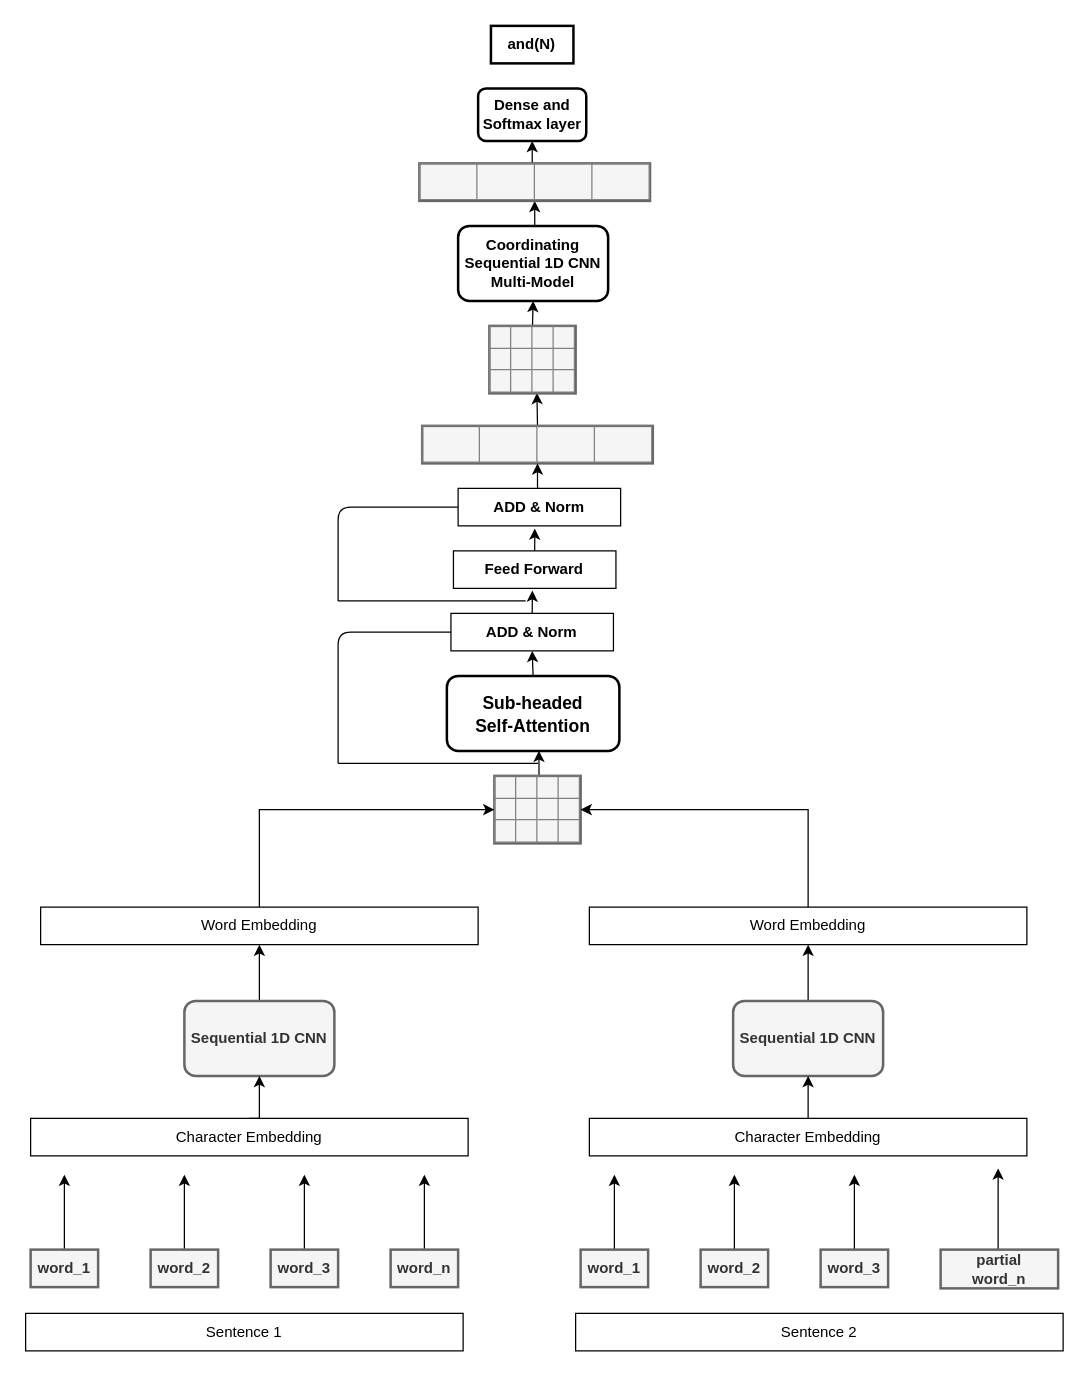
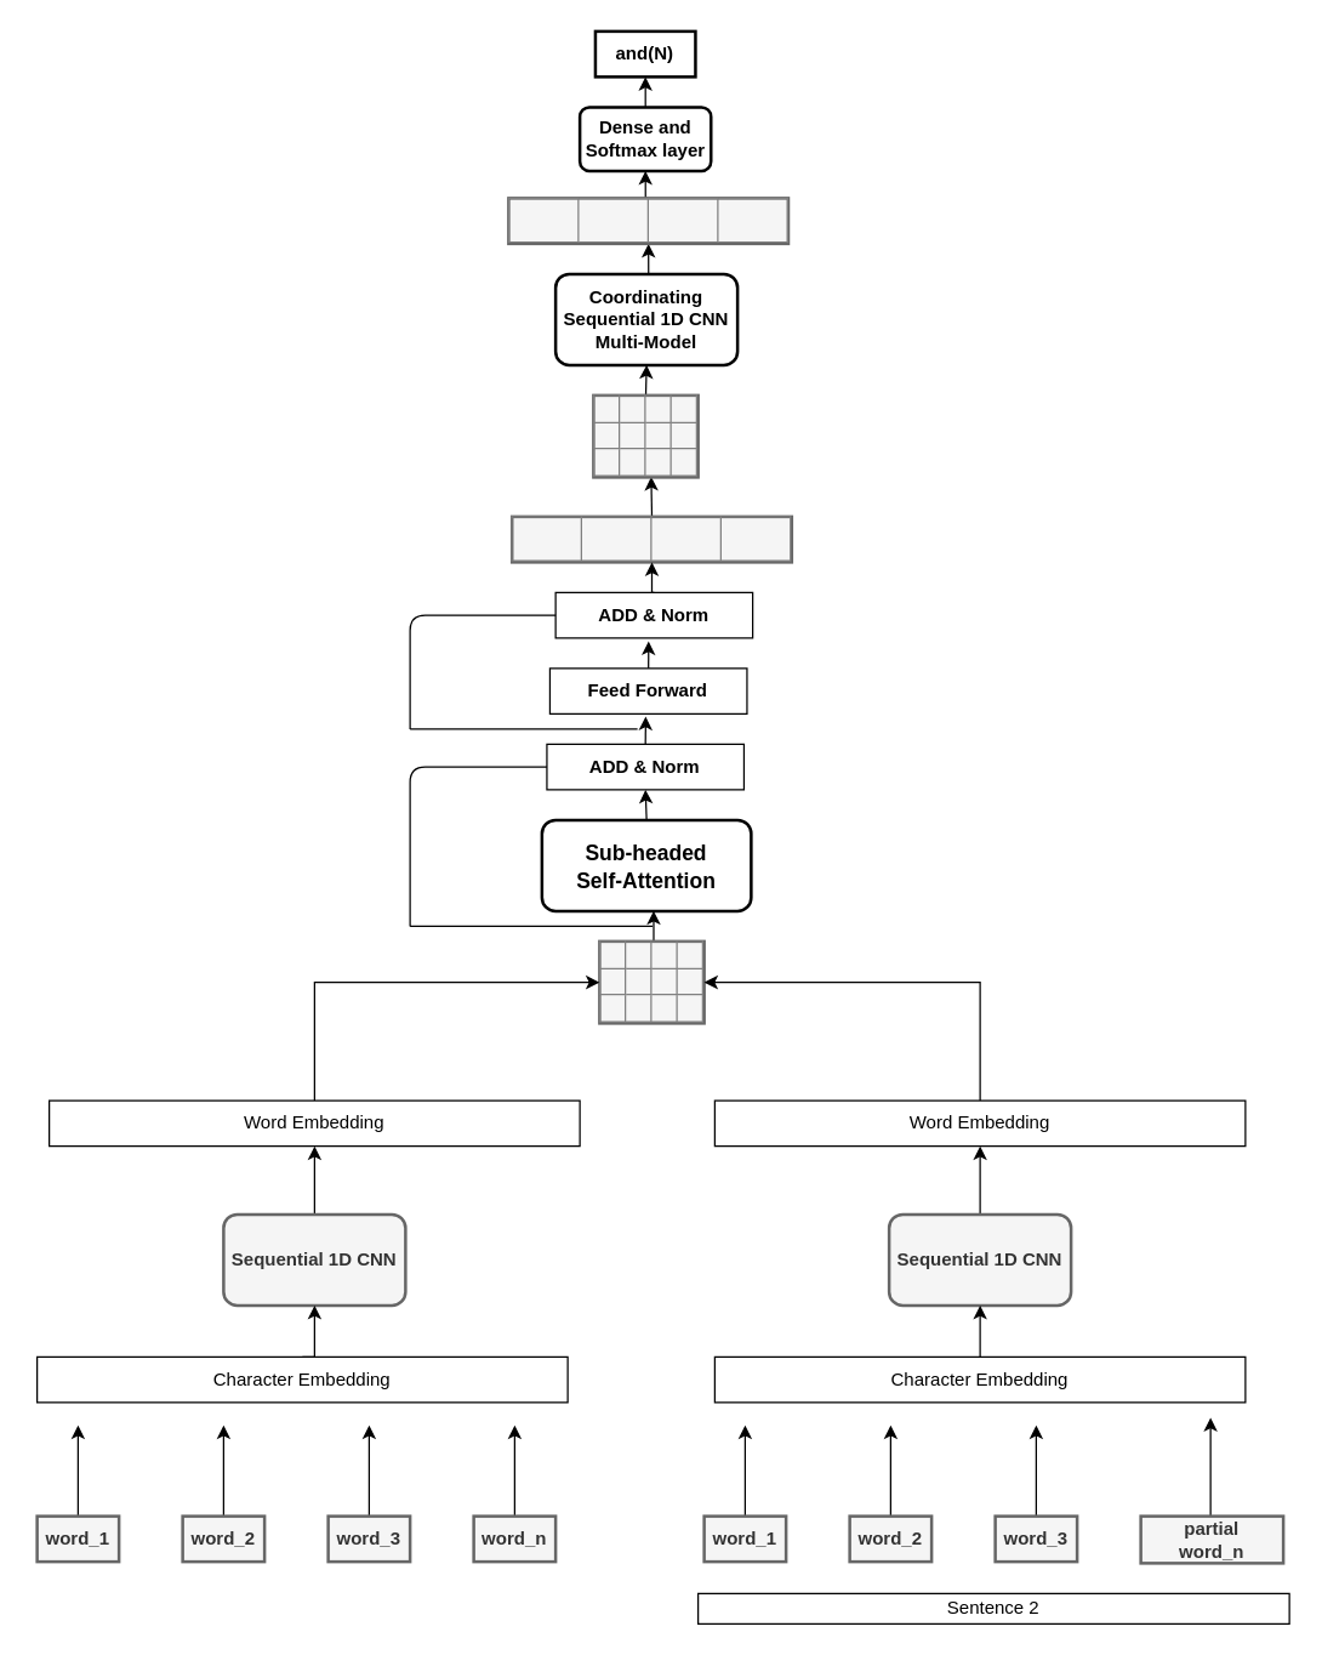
  <mxCell id="0" />
  <mxCell id="1" parent="0" />
  <mxCell id="2" style="edgeStyle=orthogonalEdgeStyle;rounded=0;orthogonalLoop=1;jettySize=auto;html=1;" parent="1" source="3" edge="1"><mxGeometry relative="1" as="geometry"><mxPoint x="51" y="939" as="targetPoint" /></mxGeometry></mxCell>
  <mxCell id="3" value="&lt;b&gt;word_1&lt;/b&gt;" style="rounded=0;whiteSpace=wrap;html=1;strokeWidth=2;fillColor=#f5f5f5;strokeColor=#666666;fontColor=#333333;" parent="1" vertex="1"><mxGeometry x="24" y="999" width="54" height="30" as="geometry" /></mxCell>
  <mxCell id="4" style="edgeStyle=orthogonalEdgeStyle;rounded=0;orthogonalLoop=1;jettySize=auto;html=1;" parent="1" source="5" edge="1"><mxGeometry relative="1" as="geometry"><mxPoint x="147" y="939" as="targetPoint" /></mxGeometry></mxCell>
  <mxCell id="5" value="&lt;b&gt;word_2&lt;/b&gt;" style="rounded=0;whiteSpace=wrap;html=1;strokeWidth=2;fillColor=#f5f5f5;strokeColor=#666666;fontColor=#333333;" parent="1" vertex="1"><mxGeometry x="120" y="999" width="54" height="30" as="geometry" /></mxCell>
  <mxCell id="6" style="edgeStyle=orthogonalEdgeStyle;rounded=0;orthogonalLoop=1;jettySize=auto;html=1;entryX=0.5;entryY=1;entryDx=0;entryDy=0;" parent="1" source="7" edge="1"><mxGeometry relative="1" as="geometry"><mxPoint x="243" y="939" as="targetPoint" /></mxGeometry></mxCell>
  <mxCell id="7" value="&lt;b&gt;word_3&lt;/b&gt;" style="rounded=0;whiteSpace=wrap;html=1;strokeWidth=2;fillColor=#f5f5f5;strokeColor=#666666;fontColor=#333333;" parent="1" vertex="1"><mxGeometry x="216" y="999" width="54" height="30" as="geometry" /></mxCell>
  <mxCell id="8" style="edgeStyle=orthogonalEdgeStyle;rounded=0;orthogonalLoop=1;jettySize=auto;html=1;" parent="1" source="9" edge="1"><mxGeometry relative="1" as="geometry"><mxPoint x="339" y="939" as="targetPoint" /></mxGeometry></mxCell>
  <mxCell id="9" value="&lt;b&gt;word_n&lt;/b&gt;" style="rounded=0;whiteSpace=wrap;html=1;strokeWidth=2;fillColor=#f5f5f5;strokeColor=#666666;fontColor=#333333;" parent="1" vertex="1"><mxGeometry x="312" y="999" width="54" height="30" as="geometry" /></mxCell>
  <mxCell id="10" style="edgeStyle=orthogonalEdgeStyle;rounded=0;orthogonalLoop=1;jettySize=auto;html=1;exitX=0.5;exitY=0;exitDx=0;exitDy=0;entryX=0.5;entryY=1;entryDx=0;entryDy=0;" parent="1" source="11" target="40" edge="1"><mxGeometry relative="1" as="geometry" /></mxCell>
  <mxCell id="11" value="&lt;b&gt;Sequential 1D CNN&lt;br&gt;&lt;/b&gt;" style="rounded=1;whiteSpace=wrap;html=1;strokeWidth=2;fillColor=#f5f5f5;strokeColor=#666666;fontColor=#333333;" parent="1" vertex="1"><mxGeometry x="147" y="800" width="120" height="60" as="geometry" /></mxCell>
  <mxCell id="12" style="edgeStyle=orthogonalEdgeStyle;rounded=0;orthogonalLoop=1;jettySize=auto;html=1;exitX=0.5;exitY=0;exitDx=0;exitDy=0;entryX=0.534;entryY=0.999;entryDx=0;entryDy=0;entryPerimeter=0;" parent="1" source="13" target="32" edge="1"><mxGeometry relative="1" as="geometry" /></mxCell>
  <mxCell id="13" value="&lt;table border=&quot;1&quot; width=&quot;100%&quot; style=&quot;width: 100% ; height: 100% ; border-collapse: collapse&quot;&gt;&lt;tbody&gt;&lt;tr&gt;&lt;td align=&quot;center&quot;&gt;&lt;/td&gt;&lt;td align=&quot;center&quot;&gt;&lt;br&gt;&lt;/td&gt;&lt;td align=&quot;center&quot;&gt;&lt;/td&gt;&lt;td&gt;&lt;br&gt;&lt;/td&gt;&lt;/tr&gt;&lt;tr&gt;&lt;td align=&quot;center&quot;&gt;&lt;br&gt;&lt;/td&gt;&lt;td align=&quot;center&quot;&gt;&lt;/td&gt;&lt;td align=&quot;center&quot;&gt;&lt;/td&gt;&lt;td&gt;&lt;br&gt;&lt;/td&gt;&lt;/tr&gt;&lt;tr&gt;&lt;td align=&quot;center&quot;&gt;&lt;/td&gt;&lt;td align=&quot;center&quot;&gt;&lt;/td&gt;&lt;td align=&quot;center&quot;&gt;&lt;br&gt;&lt;/td&gt;&lt;td&gt;&lt;br&gt;&lt;/td&gt;&lt;/tr&gt;&lt;/tbody&gt;&lt;/table&gt;" style="text;html=1;overflow=fill;strokeWidth=2;verticalAlign=bottom;fillColor=#f5f5f5;strokeColor=#666666;fontColor=#333333;" parent="1" vertex="1"><mxGeometry x="395" y="620" width="69" height="54" as="geometry" /></mxCell>
  <mxCell id="14" style="edgeStyle=orthogonalEdgeStyle;rounded=0;orthogonalLoop=1;jettySize=auto;html=1;exitX=0.5;exitY=0;exitDx=0;exitDy=0;entryX=0.5;entryY=1;entryDx=0;entryDy=0;" parent="1" source="15" target="52" edge="1"><mxGeometry relative="1" as="geometry" /></mxCell>
  <mxCell id="15" value="&lt;b&gt;Coordinating&lt;br&gt;Sequential 1D CNN&lt;br&gt;Multi-Model&lt;/b&gt;" style="rounded=1;whiteSpace=wrap;html=1;strokeWidth=2;" parent="1" vertex="1"><mxGeometry x="366" y="180" width="120" height="60" as="geometry" /></mxCell>
  <mxCell id="16" style="edgeStyle=orthogonalEdgeStyle;rounded=0;orthogonalLoop=1;jettySize=auto;html=1;" parent="1" source="17" edge="1"><mxGeometry relative="1" as="geometry"><mxPoint x="491" y="939" as="targetPoint" /></mxGeometry></mxCell>
  <mxCell id="17" value="&lt;b&gt;word_1&lt;/b&gt;" style="rounded=0;whiteSpace=wrap;html=1;strokeWidth=2;fillColor=#f5f5f5;strokeColor=#666666;fontColor=#333333;" parent="1" vertex="1"><mxGeometry x="464" y="999" width="54" height="30" as="geometry" /></mxCell>
  <mxCell id="18" style="edgeStyle=orthogonalEdgeStyle;rounded=0;orthogonalLoop=1;jettySize=auto;html=1;" parent="1" source="19" edge="1"><mxGeometry relative="1" as="geometry"><mxPoint x="587" y="939" as="targetPoint" /></mxGeometry></mxCell>
  <mxCell id="19" value="&lt;b&gt;word_2&lt;/b&gt;" style="rounded=0;whiteSpace=wrap;html=1;strokeWidth=2;fillColor=#f5f5f5;strokeColor=#666666;fontColor=#333333;" parent="1" vertex="1"><mxGeometry x="560" y="999" width="54" height="30" as="geometry" /></mxCell>
  <mxCell id="20" style="edgeStyle=orthogonalEdgeStyle;rounded=0;orthogonalLoop=1;jettySize=auto;html=1;entryX=0.5;entryY=1;entryDx=0;entryDy=0;" parent="1" source="21" edge="1"><mxGeometry relative="1" as="geometry"><mxPoint x="683" y="939" as="targetPoint" /></mxGeometry></mxCell>
  <mxCell id="21" value="&lt;b&gt;word_3&lt;/b&gt;" style="rounded=0;whiteSpace=wrap;html=1;strokeWidth=2;fillColor=#f5f5f5;strokeColor=#666666;fontColor=#333333;" parent="1" vertex="1"><mxGeometry x="656" y="999" width="54" height="30" as="geometry" /></mxCell>
  <mxCell id="22" style="edgeStyle=orthogonalEdgeStyle;rounded=0;orthogonalLoop=1;jettySize=auto;html=1;" parent="1" edge="1"><mxGeometry relative="1" as="geometry"><mxPoint x="798" y="934" as="targetPoint" /><mxPoint x="799" y="999" as="sourcePoint" /><Array as="points"><mxPoint x="798" y="999" /></Array></mxGeometry></mxCell>
  <mxCell id="23" value="&lt;b&gt;partial&lt;br&gt;word_n&lt;/b&gt;" style="rounded=0;whiteSpace=wrap;html=1;strokeWidth=2;fillColor=#f5f5f5;strokeColor=#666666;fontColor=#333333;" parent="1" vertex="1"><mxGeometry x="752" y="999" width="94" height="31" as="geometry" /></mxCell>
  <mxCell id="24" style="edgeStyle=orthogonalEdgeStyle;rounded=0;orthogonalLoop=1;jettySize=auto;html=1;exitX=0.5;exitY=0;exitDx=0;exitDy=0;entryX=0.5;entryY=1;entryDx=0;entryDy=0;" parent="1" source="25" target="42" edge="1"><mxGeometry relative="1" as="geometry" /></mxCell>
  <mxCell id="25" value="&lt;b&gt;Sequential 1D CNN&lt;br&gt;&lt;/b&gt;" style="rounded=1;whiteSpace=wrap;html=1;strokeWidth=2;fillColor=#f5f5f5;strokeColor=#666666;fontColor=#333333;" parent="1" vertex="1"><mxGeometry x="586" y="800" width="120" height="60" as="geometry" /></mxCell>
  <mxCell id="26" style="edgeStyle=orthogonalEdgeStyle;rounded=0;orthogonalLoop=1;jettySize=auto;html=1;exitX=0.5;exitY=0;exitDx=0;exitDy=0;entryX=0.551;entryY=0.994;entryDx=0;entryDy=0;entryPerimeter=0;" parent="1" source="27" target="50" edge="1"><mxGeometry relative="1" as="geometry"><mxPoint x="429.524" y="320" as="targetPoint" /></mxGeometry></mxCell>
  <mxCell id="27" value="&lt;table border=&quot;1&quot; width=&quot;100%&quot; style=&quot;width: 100% ; height: 100% ; border-collapse: collapse&quot;&gt;&lt;tbody&gt;&lt;tr&gt;&lt;td align=&quot;center&quot;&gt;&lt;br&gt;&lt;/td&gt;&lt;td align=&quot;center&quot;&gt;&lt;br&gt;&lt;/td&gt;&lt;td align=&quot;center&quot;&gt;&lt;/td&gt;&lt;td&gt;&lt;br&gt;&lt;/td&gt;&lt;/tr&gt;&lt;/tbody&gt;&lt;/table&gt;" style="text;html=1;overflow=fill;strokeWidth=2;fillColor=#f5f5f5;strokeColor=#666666;fontColor=#333333;" parent="1" vertex="1"><mxGeometry x="337.25" y="340" width="184.5" height="30" as="geometry" /></mxCell>
+ <mxCell id="28" style="edgeStyle=orthogonalEdgeStyle;rounded=0;orthogonalLoop=1;jettySize=auto;html=1;exitX=0.5;exitY=0;exitDx=0;exitDy=0;entryX=0.5;entryY=1;entryDx=0;entryDy=0;" parent="1" source="29" target="30" edge="1"><mxGeometry relative="1" as="geometry" /></mxCell>
  <mxCell id="29" value="&lt;b&gt;Dense and&lt;br&gt;Softmax layer&lt;/b&gt;" style="rounded=1;whiteSpace=wrap;html=1;strokeWidth=2;" parent="1" vertex="1"><mxGeometry x="382" y="70" width="86.5" height="42" as="geometry" /></mxCell>
  <mxCell id="30" value="&lt;b&gt;and(N)&lt;/b&gt;" style="rounded=0;whiteSpace=wrap;html=1;strokeWidth=2;" parent="1" vertex="1"><mxGeometry x="392.25" y="20" width="66" height="30" as="geometry" /></mxCell>
  <mxCell id="31" style="edgeStyle=orthogonalEdgeStyle;rounded=0;orthogonalLoop=1;jettySize=auto;html=1;exitX=0.5;exitY=0;exitDx=0;exitDy=0;entryX=0.5;entryY=1;entryDx=0;entryDy=0;" parent="1" source="32" target="44" edge="1"><mxGeometry relative="1" as="geometry" /></mxCell>
  <mxCell id="32" value="&lt;b&gt;&lt;font style=&quot;font-size: 14px&quot;&gt;Sub-headed &lt;br&gt;Self-Attention&lt;/font&gt;&lt;/b&gt;" style="rounded=1;whiteSpace=wrap;html=1;strokeWidth=2;fontSize=15;" parent="1" vertex="1"><mxGeometry x="357" y="540" width="138" height="60" as="geometry" /></mxCell>
- <mxCell id="33" value="Sentence 1" style="rounded=0;whiteSpace=wrap;html=1;" parent="1" vertex="1"><mxGeometry x="20" y="1050" width="350" height="30" as="geometry" /></mxCell>
- <mxCell id="34" value="Sentence 2" style="rounded=0;whiteSpace=wrap;html=1;" parent="1" vertex="1"><mxGeometry x="460" y="1050" width="390" height="30" as="geometry" /></mxCell>
+ <mxCell id="34" value="Sentence 2" style="rounded=0;whiteSpace=wrap;html=1;" parent="1" vertex="1"><mxGeometry x="460" y="1050" width="390" height="20" as="geometry" /></mxCell>
  <mxCell id="35" style="edgeStyle=orthogonalEdgeStyle;rounded=0;orthogonalLoop=1;jettySize=auto;html=1;exitX=0.5;exitY=0;exitDx=0;exitDy=0;entryX=0.5;entryY=1;entryDx=0;entryDy=0;" parent="1" source="36" target="11" edge="1"><mxGeometry relative="1" as="geometry" /></mxCell>
  <mxCell id="36" value="Character Embedding" style="rounded=0;whiteSpace=wrap;html=1;" parent="1" vertex="1"><mxGeometry x="24" y="894" width="350" height="30" as="geometry" /></mxCell>
  <mxCell id="37" style="edgeStyle=orthogonalEdgeStyle;rounded=0;orthogonalLoop=1;jettySize=auto;html=1;exitX=0.5;exitY=0;exitDx=0;exitDy=0;entryX=0.5;entryY=1;entryDx=0;entryDy=0;" parent="1" source="38" target="25" edge="1"><mxGeometry relative="1" as="geometry" /></mxCell>
  <mxCell id="38" value="Character Embedding" style="rounded=0;whiteSpace=wrap;html=1;" parent="1" vertex="1"><mxGeometry x="471" y="894" width="350" height="30" as="geometry" /></mxCell>
  <mxCell id="39" style="edgeStyle=orthogonalEdgeStyle;rounded=0;orthogonalLoop=1;jettySize=auto;html=1;exitX=0.5;exitY=0;exitDx=0;exitDy=0;entryX=0;entryY=0.5;entryDx=0;entryDy=0;" parent="1" source="40" target="13" edge="1"><mxGeometry relative="1" as="geometry" /></mxCell>
  <mxCell id="40" value="Word Embedding" style="rounded=0;whiteSpace=wrap;html=1;" parent="1" vertex="1"><mxGeometry x="32" y="725" width="350" height="30" as="geometry" /></mxCell>
  <mxCell id="41" style="edgeStyle=orthogonalEdgeStyle;rounded=0;orthogonalLoop=1;jettySize=auto;html=1;exitX=0.5;exitY=0;exitDx=0;exitDy=0;entryX=1;entryY=0.5;entryDx=0;entryDy=0;" parent="1" source="42" target="13" edge="1"><mxGeometry relative="1" as="geometry" /></mxCell>
  <mxCell id="42" value="Word Embedding" style="rounded=0;whiteSpace=wrap;html=1;" parent="1" vertex="1"><mxGeometry x="471" y="725" width="350" height="30" as="geometry" /></mxCell>
  <mxCell id="43" style="edgeStyle=orthogonalEdgeStyle;rounded=0;orthogonalLoop=1;jettySize=auto;html=1;exitX=0.5;exitY=0;exitDx=0;exitDy=0;entryX=0.486;entryY=1.058;entryDx=0;entryDy=0;entryPerimeter=0;" parent="1" source="44" target="46" edge="1"><mxGeometry relative="1" as="geometry" /></mxCell>
  <mxCell id="44" value="&lt;b&gt;ADD &amp;amp; Norm&lt;/b&gt;" style="rounded=0;whiteSpace=wrap;html=1;" parent="1" vertex="1"><mxGeometry x="360.25" y="490" width="130" height="30" as="geometry" /></mxCell>
  <mxCell id="45" style="edgeStyle=orthogonalEdgeStyle;rounded=0;orthogonalLoop=1;jettySize=auto;html=1;exitX=0.5;exitY=0;exitDx=0;exitDy=0;entryX=0.472;entryY=1.072;entryDx=0;entryDy=0;entryPerimeter=0;" parent="1" source="46" target="48" edge="1"><mxGeometry relative="1" as="geometry" /></mxCell>
  <mxCell id="46" value="&lt;b&gt;Feed Forward&lt;/b&gt;" style="rounded=0;whiteSpace=wrap;html=1;" parent="1" vertex="1"><mxGeometry x="362.25" y="440" width="130" height="30" as="geometry" /></mxCell>
  <mxCell id="47" style="edgeStyle=orthogonalEdgeStyle;rounded=0;orthogonalLoop=1;jettySize=auto;html=1;exitX=0.5;exitY=0;exitDx=0;exitDy=0;entryX=0.5;entryY=1;entryDx=0;entryDy=0;" parent="1" source="48" target="27" edge="1"><mxGeometry relative="1" as="geometry" /></mxCell>
  <mxCell id="48" value="&lt;b&gt;ADD &amp;amp; Norm&lt;/b&gt;" style="rounded=0;whiteSpace=wrap;html=1;" parent="1" vertex="1"><mxGeometry x="366" y="390" width="130" height="30" as="geometry" /></mxCell>
  <mxCell id="49" style="edgeStyle=orthogonalEdgeStyle;rounded=0;orthogonalLoop=1;jettySize=auto;html=1;exitX=0.5;exitY=0;exitDx=0;exitDy=0;entryX=0.5;entryY=1;entryDx=0;entryDy=0;" parent="1" source="50" target="15" edge="1"><mxGeometry relative="1" as="geometry" /></mxCell>
  <mxCell id="50" value="&lt;table border=&quot;1&quot; width=&quot;100%&quot; style=&quot;width: 100% ; height: 100% ; border-collapse: collapse&quot;&gt;&lt;tbody&gt;&lt;tr&gt;&lt;td align=&quot;center&quot;&gt;&lt;/td&gt;&lt;td align=&quot;center&quot;&gt;&lt;br&gt;&lt;/td&gt;&lt;td align=&quot;center&quot;&gt;&lt;/td&gt;&lt;td&gt;&lt;br&gt;&lt;/td&gt;&lt;/tr&gt;&lt;tr&gt;&lt;td align=&quot;center&quot;&gt;&lt;br&gt;&lt;/td&gt;&lt;td align=&quot;center&quot;&gt;&lt;/td&gt;&lt;td align=&quot;center&quot;&gt;&lt;/td&gt;&lt;td&gt;&lt;br&gt;&lt;/td&gt;&lt;/tr&gt;&lt;tr&gt;&lt;td align=&quot;center&quot;&gt;&lt;/td&gt;&lt;td align=&quot;center&quot;&gt;&lt;/td&gt;&lt;td align=&quot;center&quot;&gt;&lt;br&gt;&lt;/td&gt;&lt;td&gt;&lt;br&gt;&lt;/td&gt;&lt;/tr&gt;&lt;/tbody&gt;&lt;/table&gt;" style="text;html=1;overflow=fill;strokeWidth=2;verticalAlign=bottom;fillColor=#f5f5f5;strokeColor=#666666;fontColor=#333333;" parent="1" vertex="1"><mxGeometry x="391" y="260" width="69" height="54" as="geometry" /></mxCell>
  <mxCell id="51" style="edgeStyle=orthogonalEdgeStyle;rounded=0;orthogonalLoop=1;jettySize=auto;html=1;exitX=0.5;exitY=0;exitDx=0;exitDy=0;entryX=0.5;entryY=1;entryDx=0;entryDy=0;" parent="1" source="52" target="29" edge="1"><mxGeometry relative="1" as="geometry" /></mxCell>
  <mxCell id="52" value="&lt;table border=&quot;1&quot; width=&quot;100%&quot; style=&quot;width: 100% ; height: 100% ; border-collapse: collapse&quot;&gt;&lt;tbody&gt;&lt;tr&gt;&lt;td align=&quot;center&quot;&gt;&lt;br&gt;&lt;/td&gt;&lt;td align=&quot;center&quot;&gt;&lt;br&gt;&lt;/td&gt;&lt;td align=&quot;center&quot;&gt;&lt;/td&gt;&lt;td&gt;&lt;br&gt;&lt;/td&gt;&lt;/tr&gt;&lt;/tbody&gt;&lt;/table&gt;" style="text;html=1;overflow=fill;strokeWidth=2;fillColor=#f5f5f5;strokeColor=#666666;fontColor=#333333;" parent="1" vertex="1"><mxGeometry x="335" y="130" width="184.5" height="30" as="geometry" /></mxCell>
  <mxCell id="53" value="" style="endArrow=none;html=1;entryX=0;entryY=0.5;entryDx=0;entryDy=0;" parent="1" target="48" edge="1"><mxGeometry width="50" height="50" relative="1" as="geometry"><mxPoint x="270" y="480" as="sourcePoint" /><mxPoint x="357" y="404.71" as="targetPoint" /><Array as="points"><mxPoint x="270" y="405" /></Array></mxGeometry></mxCell>
  <mxCell id="54" value="" style="endArrow=none;html=1;" parent="1" edge="1"><mxGeometry width="50" height="50" relative="1" as="geometry"><mxPoint x="270" y="610" as="sourcePoint" /><mxPoint x="430" y="610" as="targetPoint" /></mxGeometry></mxCell>
  <mxCell id="55" value="" style="endArrow=none;html=1;entryX=0;entryY=0.5;entryDx=0;entryDy=0;" parent="1" target="44" edge="1"><mxGeometry width="50" height="50" relative="1" as="geometry"><mxPoint x="270" y="610" as="sourcePoint" /><mxPoint x="317" y="500" as="targetPoint" /><Array as="points"><mxPoint x="270" y="505" /></Array></mxGeometry></mxCell>
  <mxCell id="56" value="" style="endArrow=none;html=1;" parent="1" edge="1"><mxGeometry width="50" height="50" relative="1" as="geometry"><mxPoint x="270" y="480" as="sourcePoint" /><mxPoint x="420" y="480" as="targetPoint" /></mxGeometry></mxCell>
